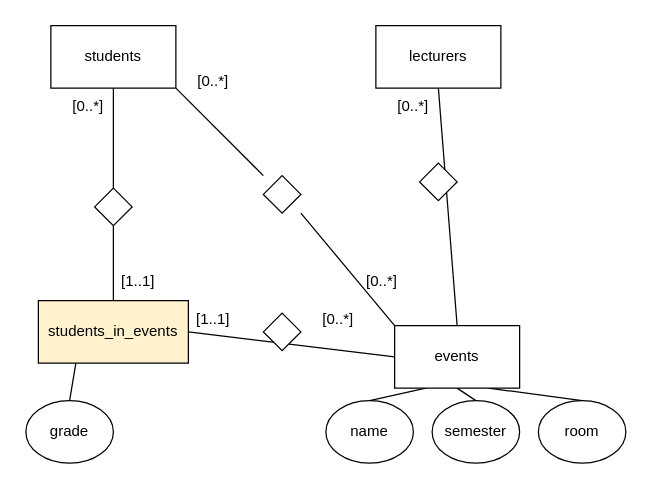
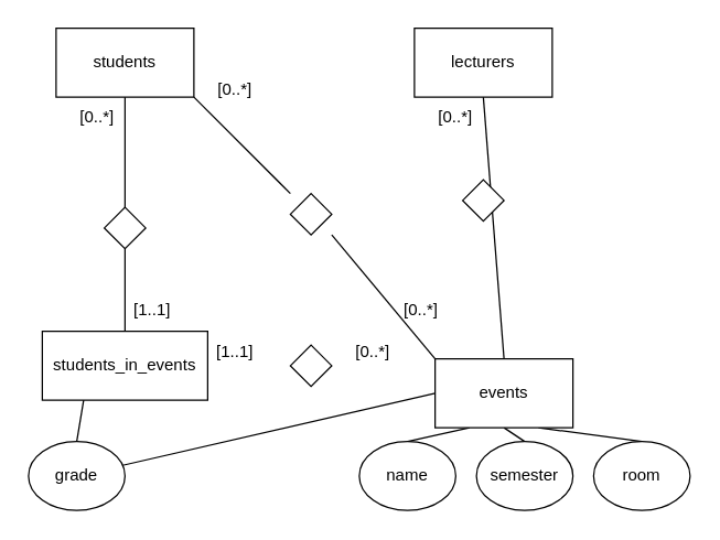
  <mxCell id="0" />
  <mxCell id="1" parent="0" />
  <mxCell id="2" style="rounded=0;orthogonalLoop=1;jettySize=auto;html=1;exitX=1;exitY=1;exitDx=0;exitDy=0;entryX=0;entryY=0;entryDx=0;entryDy=0;endArrow=none;endFill=0;" edge="1" parent="1" source="17" target="11"><mxGeometry relative="1" as="geometry" /></mxCell>
  <mxCell id="3" style="rounded=0;orthogonalLoop=1;jettySize=auto;html=1;exitX=0.5;exitY=1;exitDx=0;exitDy=0;entryX=0.5;entryY=0;entryDx=0;entryDy=0;endArrow=none;endFill=0;" edge="1" parent="1" source="15" target="13"><mxGeometry relative="1" as="geometry" /></mxCell>
  <mxCell id="4" value="students" style="rounded=0;whiteSpace=wrap;html=1;" vertex="1" parent="1"><mxGeometry x="40" y="20" width="100" height="50" as="geometry" /></mxCell>
  <mxCell id="5" style="rounded=0;orthogonalLoop=1;jettySize=auto;html=1;exitX=0.5;exitY=1;exitDx=0;exitDy=0;entryX=0.5;entryY=0;entryDx=0;entryDy=0;endArrow=none;endFill=0;" edge="1" parent="1" source="6" target="11"><mxGeometry relative="1" as="geometry" /></mxCell>
  <mxCell id="6" value="lecturers" style="rounded=0;whiteSpace=wrap;html=1;" vertex="1" parent="1"><mxGeometry x="300" y="20" width="100" height="50" as="geometry" /></mxCell>
- <mxCell id="7" style="rounded=0;orthogonalLoop=1;jettySize=auto;html=1;exitX=0;exitY=0.5;exitDx=0;exitDy=0;entryX=1;entryY=0.5;entryDx=0;entryDy=0;endArrow=none;endFill=0;" edge="1" parent="1" source="11" target="13"><mxGeometry relative="1" as="geometry" /></mxCell>
+ <mxCell id="7" style="rounded=0;orthogonalLoop=1;jettySize=auto;html=1;exitX=0;exitY=0.5;exitDx=0;exitDy=0;endArrow=none;endFill=0;" edge="1" parent="1" source="11" target="27"><mxGeometry relative="1" as="geometry" /></mxCell>
  <mxCell id="8" style="rounded=0;orthogonalLoop=1;jettySize=auto;html=1;exitX=0.25;exitY=1;exitDx=0;exitDy=0;entryX=0.5;entryY=0;entryDx=0;entryDy=0;endArrow=none;endFill=0;" edge="1" parent="1" source="11" target="29"><mxGeometry relative="1" as="geometry" /></mxCell>
  <mxCell id="9" style="rounded=0;orthogonalLoop=1;jettySize=auto;html=1;exitX=0.5;exitY=1;exitDx=0;exitDy=0;entryX=0.5;entryY=0;entryDx=0;entryDy=0;endArrow=none;endFill=0;" edge="1" parent="1" source="11" target="28"><mxGeometry relative="1" as="geometry" /></mxCell>
  <mxCell id="10" style="rounded=0;orthogonalLoop=1;jettySize=auto;html=1;exitX=0.75;exitY=1;exitDx=0;exitDy=0;entryX=0.5;entryY=0;entryDx=0;entryDy=0;endArrow=none;endFill=0;" edge="1" parent="1" source="11" target="30"><mxGeometry relative="1" as="geometry" /></mxCell>
  <mxCell id="11" value="events" style="rounded=0;whiteSpace=wrap;html=1;" vertex="1" parent="1"><mxGeometry x="315" y="260" width="100" height="50" as="geometry" /></mxCell>
  <mxCell id="12" style="rounded=0;orthogonalLoop=1;jettySize=auto;html=1;exitX=0.25;exitY=1;exitDx=0;exitDy=0;entryX=0.5;entryY=0;entryDx=0;entryDy=0;endArrow=none;endFill=0;" edge="1" parent="1" source="13" target="27"><mxGeometry relative="1" as="geometry" /></mxCell>
- <mxCell id="13" value="students_in_events" style="rounded=0;whiteSpace=wrap;html=1;fillColor=#fff2cc;" vertex="1" parent="1"><mxGeometry x="30" y="240" width="120" height="50" as="geometry" /></mxCell>
+ <mxCell id="13" value="students_in_events" style="rounded=0;whiteSpace=wrap;html=1;" vertex="1" parent="1"><mxGeometry x="30" y="240" width="120" height="50" as="geometry" /></mxCell>
  <mxCell id="14" value="" style="rounded=0;orthogonalLoop=1;jettySize=auto;html=1;exitX=0.5;exitY=1;exitDx=0;exitDy=0;entryX=0.5;entryY=0;entryDx=0;entryDy=0;endArrow=none;endFill=0;" edge="1" parent="1" source="4" target="15"><mxGeometry relative="1" as="geometry"><mxPoint x="90" y="70" as="sourcePoint" /><mxPoint x="100" y="240" as="targetPoint" /></mxGeometry></mxCell>
  <mxCell id="15" value="" style="strokeWidth=1;html=1;shape=mxgraph.flowchart.decision;whiteSpace=wrap;" vertex="1" parent="1"><mxGeometry x="75" y="150" width="30" height="30" as="geometry" /></mxCell>
  <mxCell id="16" value="" style="rounded=0;orthogonalLoop=1;jettySize=auto;html=1;exitX=1;exitY=1;exitDx=0;exitDy=0;entryX=0;entryY=0;entryDx=0;entryDy=0;endArrow=none;endFill=0;" edge="1" parent="1" source="4" target="17"><mxGeometry relative="1" as="geometry"><mxPoint x="140" y="70" as="sourcePoint" /><mxPoint x="300" y="240" as="targetPoint" /></mxGeometry></mxCell>
  <mxCell id="17" value="" style="strokeWidth=1;html=1;shape=mxgraph.flowchart.decision;whiteSpace=wrap;" vertex="1" parent="1"><mxGeometry x="210" y="140" width="30" height="30" as="geometry" /></mxCell>
  <mxCell id="18" value="" style="strokeWidth=1;html=1;shape=mxgraph.flowchart.decision;whiteSpace=wrap;" vertex="1" parent="1"><mxGeometry x="335" y="130" width="30" height="30" as="geometry" /></mxCell>
  <mxCell id="19" value="" style="strokeWidth=1;html=1;shape=mxgraph.flowchart.decision;whiteSpace=wrap;" vertex="1" parent="1"><mxGeometry x="210" y="250" width="30" height="30" as="geometry" /></mxCell>
  <mxCell id="20" value="[0.&lt;span style=&quot;background-color: transparent; color: light-dark(rgb(0, 0, 0), rgb(255, 255, 255));&quot;&gt;.*]&lt;/span&gt;" style="text;html=1;align=center;verticalAlign=middle;whiteSpace=wrap;rounded=0;" vertex="1" parent="1"><mxGeometry x="140" y="50" width="60" height="30" as="geometry" /></mxCell>
  <mxCell id="21" value="[1..1]" style="text;html=1;align=center;verticalAlign=middle;whiteSpace=wrap;rounded=0;" vertex="1" parent="1"><mxGeometry x="80" y="210" width="60" height="30" as="geometry" /></mxCell>
  <mxCell id="22" value="[1..1]" style="text;html=1;align=center;verticalAlign=middle;whiteSpace=wrap;rounded=0;" vertex="1" parent="1"><mxGeometry x="140" y="240" width="60" height="30" as="geometry" /></mxCell>
  <mxCell id="23" value="[0.&lt;span style=&quot;background-color: transparent; color: light-dark(rgb(0, 0, 0), rgb(255, 255, 255));&quot;&gt;.*]&lt;/span&gt;" style="text;html=1;align=center;verticalAlign=middle;whiteSpace=wrap;rounded=0;" vertex="1" parent="1"><mxGeometry x="40" y="70" width="60" height="30" as="geometry" /></mxCell>
  <mxCell id="24" value="[0.&lt;span style=&quot;background-color: transparent; color: light-dark(rgb(0, 0, 0), rgb(255, 255, 255));&quot;&gt;.*]&lt;/span&gt;" style="text;html=1;align=center;verticalAlign=middle;whiteSpace=wrap;rounded=0;" vertex="1" parent="1"><mxGeometry x="275" y="210" width="60" height="30" as="geometry" /></mxCell>
  <mxCell id="25" value="[0.&lt;span style=&quot;background-color: transparent; color: light-dark(rgb(0, 0, 0), rgb(255, 255, 255));&quot;&gt;.*]&lt;/span&gt;" style="text;html=1;align=center;verticalAlign=middle;whiteSpace=wrap;rounded=0;" vertex="1" parent="1"><mxGeometry x="300" y="70" width="60" height="30" as="geometry" /></mxCell>
  <mxCell id="26" value="[0.&lt;span style=&quot;background-color: transparent; color: light-dark(rgb(0, 0, 0), rgb(255, 255, 255));&quot;&gt;.*]&lt;/span&gt;" style="text;html=1;align=center;verticalAlign=middle;whiteSpace=wrap;rounded=0;" vertex="1" parent="1"><mxGeometry x="240" y="240" width="60" height="30" as="geometry" /></mxCell>
  <mxCell id="27" value="grade" style="ellipse;whiteSpace=wrap;html=1;" vertex="1" parent="1"><mxGeometry x="20" y="320" width="70" height="50" as="geometry" /></mxCell>
  <mxCell id="28" value="semester" style="ellipse;whiteSpace=wrap;html=1;" vertex="1" parent="1"><mxGeometry x="345" y="320" width="70" height="50" as="geometry" /></mxCell>
  <mxCell id="29" value="name" style="ellipse;whiteSpace=wrap;html=1;" vertex="1" parent="1"><mxGeometry x="260" y="320" width="70" height="50" as="geometry" /></mxCell>
  <mxCell id="30" value="room" style="ellipse;whiteSpace=wrap;html=1;" vertex="1" parent="1"><mxGeometry x="430" y="320" width="70" height="50" as="geometry" /></mxCell>
